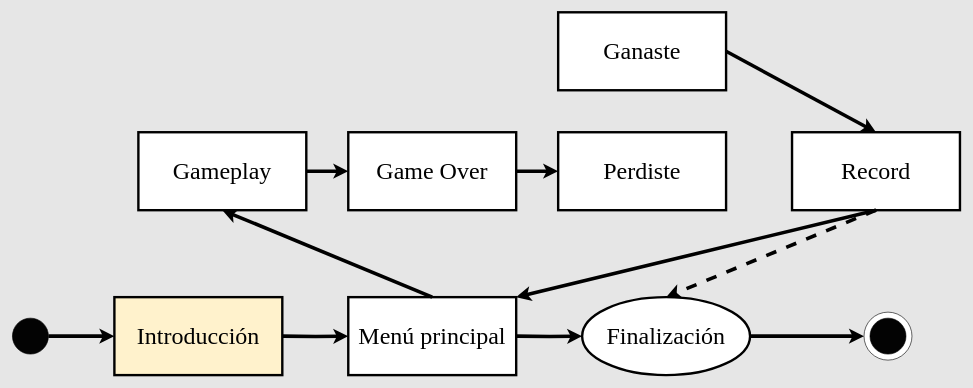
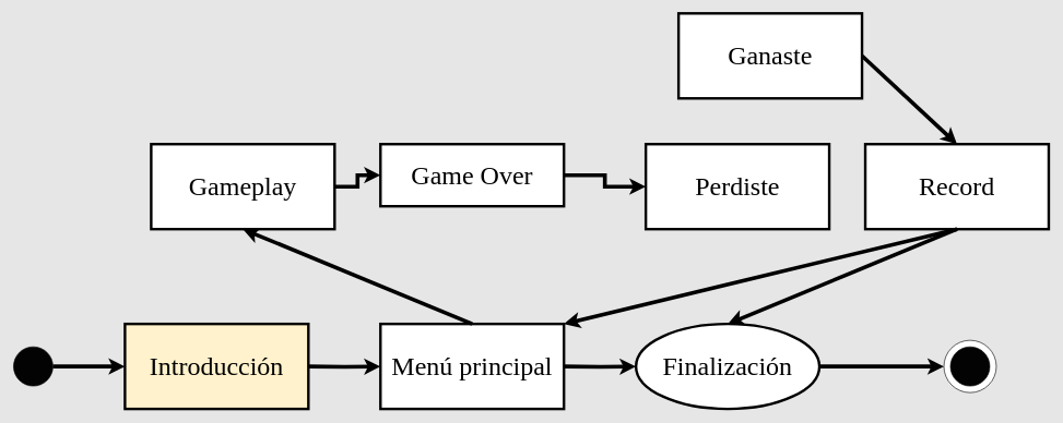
  <mxCell id="0" />
  <mxCell id="1" parent="0" />
  <mxCell id="2" value="" style="ellipse;whiteSpace=wrap;html=1;aspect=fixed;" vertex="1" parent="1"><mxGeometry x="1440" y="520" width="80" height="80" as="geometry" /></mxCell>
  <mxCell id="3" style="edgeStyle=orthogonalEdgeStyle;rounded=0;orthogonalLoop=1;jettySize=auto;html=1;entryX=0;entryY=0.5;entryDx=0;entryDy=0;jumpSize=6;strokeWidth=6;" edge="1" parent="1" source="4" target="5"><mxGeometry relative="1" as="geometry" /></mxCell>
  <mxCell id="4" value="" style="ellipse;whiteSpace=wrap;html=1;aspect=fixed;fillColor=#030303;" vertex="1" parent="1"><mxGeometry x="20" y="530" width="60" height="60" as="geometry" /></mxCell>
  <mxCell id="5" value="&lt;font style=&quot;font-size: 40px&quot; face=&quot;Verdana&quot;&gt;Introducción&lt;/font&gt;" style="rounded=0;whiteSpace=wrap;html=1;strokeWidth=4;fillColor=#fff2cc;" vertex="1" parent="1"><mxGeometry x="190" y="495" width="280" height="130" as="geometry" /></mxCell>
  <mxCell id="6" style="edgeStyle=orthogonalEdgeStyle;rounded=0;orthogonalLoop=1;jettySize=auto;html=1;entryX=0;entryY=0.5;entryDx=0;entryDy=0;jumpSize=6;strokeWidth=6;" edge="1" parent="1" target="7"><mxGeometry relative="1" as="geometry"><mxPoint x="470" y="560" as="sourcePoint" /></mxGeometry></mxCell>
  <mxCell id="7" value="&lt;font style=&quot;font-size: 40px&quot; face=&quot;Verdana&quot;&gt;Menú principal&lt;/font&gt;" style="rounded=0;whiteSpace=wrap;html=1;strokeWidth=4;" vertex="1" parent="1"><mxGeometry x="580" y="495" width="280" height="130" as="geometry" /></mxCell>
  <mxCell id="8" style="edgeStyle=orthogonalEdgeStyle;rounded=0;orthogonalLoop=1;jettySize=auto;html=1;entryX=0;entryY=0.5;entryDx=0;entryDy=0;jumpSize=6;strokeWidth=6;" edge="1" parent="1" target="10"><mxGeometry relative="1" as="geometry"><mxPoint x="860" y="560" as="sourcePoint" /></mxGeometry></mxCell>
  <mxCell id="9" style="edgeStyle=orthogonalEdgeStyle;rounded=0;jumpSize=6;orthogonalLoop=1;jettySize=auto;html=1;exitX=1;exitY=0.5;exitDx=0;exitDy=0;entryX=0;entryY=0.5;entryDx=0;entryDy=0;strokeWidth=6;" edge="1" parent="1" source="10" target="2"><mxGeometry relative="1" as="geometry" /></mxCell>
  <mxCell id="10" value="&lt;font style=&quot;font-size: 40px&quot; face=&quot;Verdana&quot;&gt;Finalización&lt;/font&gt;" style="ellipse;whiteSpace=wrap;html=1;strokeWidth=4;" vertex="1" parent="1"><mxGeometry x="970" y="495" width="280" height="130" as="geometry" /></mxCell>
  <mxCell id="11" value="" style="ellipse;whiteSpace=wrap;html=1;aspect=fixed;fillColor=#030303;" vertex="1" parent="1"><mxGeometry x="1450" y="530" width="60" height="60" as="geometry" /></mxCell>
  <mxCell id="12" style="edgeStyle=orthogonalEdgeStyle;rounded=0;jumpSize=6;orthogonalLoop=1;jettySize=auto;html=1;exitX=1;exitY=0.5;exitDx=0;exitDy=0;entryX=0;entryY=0.5;entryDx=0;entryDy=0;strokeWidth=6;" edge="1" parent="1" source="13" target="15"><mxGeometry relative="1" as="geometry" /></mxCell>
  <mxCell id="13" value="&lt;font style=&quot;font-size: 40px&quot; face=&quot;Verdana&quot;&gt;Gameplay&lt;/font&gt;&lt;span style=&quot;color: rgba(0 , 0 , 0 , 0) ; font-family: monospace ; font-size: 0px&quot;&gt;%3CmxGraphModel%3E%3Croot%3E%3CmxCell%20id%3D%220%22%2F%3E%3CmxCell%20id%3D%221%22%20parent%3D%220%22%2F%3E%3CmxCell%20id%3D%222%22%20value%3D%22%26lt%3Bfont%20style%3D%26quot%3Bfont-size%3A%2040px%26quot%3B%20face%3D%26quot%3BVerdana%26quot%3B%26gt%3BIntroducci%C3%B3n%26lt%3B%2Ffont%26gt%3B%22%20style%3D%22rounded%3D0%3BwhiteSpace%3Dwrap%3Bhtml%3D1%3BstrokeWidth%3D4%3B%22%20vertex%3D%221%22%20parent%3D%221%22%3E%3CmxGeometry%20x%3D%22340%22%20y%3D%22535%22%20width%3D%22280%22%20height%3D%22130%22%20as%3D%22geometry%22%2F%3E%3C%2FmxCell%3E%3C%2Froot%3E%3C%2FmxGraphModel%3E&lt;/span&gt;" style="rounded=0;whiteSpace=wrap;html=1;strokeWidth=4;" vertex="1" parent="1"><mxGeometry x="230" y="220" width="280" height="130" as="geometry" /></mxCell>
  <mxCell id="14" style="edgeStyle=orthogonalEdgeStyle;rounded=0;jumpSize=6;orthogonalLoop=1;jettySize=auto;html=1;exitX=1;exitY=0.5;exitDx=0;exitDy=0;entryX=0;entryY=0.5;entryDx=0;entryDy=0;strokeWidth=6;" edge="1" parent="1" source="15" target="17"><mxGeometry relative="1" as="geometry" /></mxCell>
- <mxCell id="15" value="&lt;font face=&quot;Verdana&quot;&gt;&lt;span style=&quot;font-size: 40px&quot;&gt;Game Over&lt;/span&gt;&lt;/font&gt;" style="rounded=0;whiteSpace=wrap;html=1;strokeWidth=4;" vertex="1" parent="1"><mxGeometry x="580" y="220" width="280" height="130" as="geometry" /></mxCell>
- <mxCell id="16" value="&lt;font face=&quot;Verdana&quot;&gt;&lt;span style=&quot;font-size: 40px&quot;&gt;Ganaste&lt;/span&gt;&lt;/font&gt;" style="rounded=0;whiteSpace=wrap;html=1;strokeWidth=4;" vertex="1" parent="1"><mxGeometry x="930" y="20" width="280" height="130" as="geometry" /></mxCell>
- <mxCell id="17" value="&lt;font face=&quot;Verdana&quot;&gt;&lt;span style=&quot;font-size: 40px&quot;&gt;Perdiste&lt;/span&gt;&lt;/font&gt;" style="rounded=0;whiteSpace=wrap;html=1;strokeWidth=4;" vertex="1" parent="1"><mxGeometry x="930" y="220" width="280" height="130" as="geometry" /></mxCell>
+ <mxCell id="15" value="&lt;font face=&quot;Verdana&quot;&gt;&lt;span style=&quot;font-size: 40px&quot;&gt;Game Over&lt;/span&gt;&lt;/font&gt;" style="rounded=0;whiteSpace=wrap;html=1;strokeWidth=4;" vertex="1" parent="1"><mxGeometry x="580" y="220" width="280" height="95" as="geometry" /></mxCell>
+ <mxCell id="16" value="&lt;font face=&quot;Verdana&quot;&gt;&lt;span style=&quot;font-size: 40px&quot;&gt;Ganaste&lt;/span&gt;&lt;/font&gt;" style="rounded=0;whiteSpace=wrap;html=1;strokeWidth=4;" vertex="1" parent="1"><mxGeometry x="1035" y="20" width="280" height="130" as="geometry" /></mxCell>
+ <mxCell id="17" value="&lt;font face=&quot;Verdana&quot;&gt;&lt;span style=&quot;font-size: 40px&quot;&gt;Perdiste&lt;/span&gt;&lt;/font&gt;" style="rounded=0;whiteSpace=wrap;html=1;strokeWidth=4;" vertex="1" parent="1"><mxGeometry x="985" y="220" width="280" height="130" as="geometry" /></mxCell>
  <mxCell id="18" value="&lt;font face=&quot;Verdana&quot;&gt;&lt;span style=&quot;font-size: 40px&quot;&gt;Record&lt;/span&gt;&lt;/font&gt;" style="rounded=0;whiteSpace=wrap;html=1;strokeWidth=4;" vertex="1" parent="1"><mxGeometry x="1320" y="220" width="280" height="130" as="geometry" /></mxCell>
  <mxCell id="19" value="" style="endArrow=classic;html=1;strokeWidth=6;entryX=0.5;entryY=1;entryDx=0;entryDy=0;exitX=0.5;exitY=0;exitDx=0;exitDy=0;" edge="1" parent="1" source="7" target="13"><mxGeometry width="50" height="50" relative="1" as="geometry"><mxPoint x="710" y="540" as="sourcePoint" /><mxPoint x="760" y="490" as="targetPoint" /></mxGeometry></mxCell>
  <mxCell id="20" value="" style="endArrow=classic;html=1;strokeWidth=6;entryX=0.5;entryY=0;entryDx=0;entryDy=0;exitX=1;exitY=0.5;exitDx=0;exitDy=0;" edge="1" parent="1" source="16" target="18"><mxGeometry width="50" height="50" relative="1" as="geometry"><mxPoint x="710" y="540" as="sourcePoint" /><mxPoint x="760" y="490" as="targetPoint" /></mxGeometry></mxCell>
- <mxCell id="21" value="" style="endArrow=classic;html=1;strokeWidth=6;entryX=0.5;entryY=0;entryDx=0;entryDy=0;exitX=0.5;exitY=1;exitDx=0;exitDy=0;dashed=1;" edge="1" parent="1" source="18" target="10"><mxGeometry width="50" height="50" relative="1" as="geometry"><mxPoint x="710" y="540" as="sourcePoint" /><mxPoint x="760" y="490" as="targetPoint" /></mxGeometry></mxCell>
+ <mxCell id="21" value="" style="endArrow=classic;html=1;strokeWidth=6;entryX=0.5;entryY=0;entryDx=0;entryDy=0;exitX=0.5;exitY=1;exitDx=0;exitDy=0;" edge="1" parent="1" source="18" target="10"><mxGeometry width="50" height="50" relative="1" as="geometry"><mxPoint x="710" y="540" as="sourcePoint" /><mxPoint x="760" y="490" as="targetPoint" /></mxGeometry></mxCell>
  <mxCell id="22" value="" style="endArrow=classic;html=1;strokeWidth=6;entryX=1;entryY=0;entryDx=0;entryDy=0;" edge="1" parent="1" target="7"><mxGeometry width="50" height="50" relative="1" as="geometry"><mxPoint x="1460" y="350" as="sourcePoint" /><mxPoint x="1120" y="505" as="targetPoint" /></mxGeometry></mxCell>
